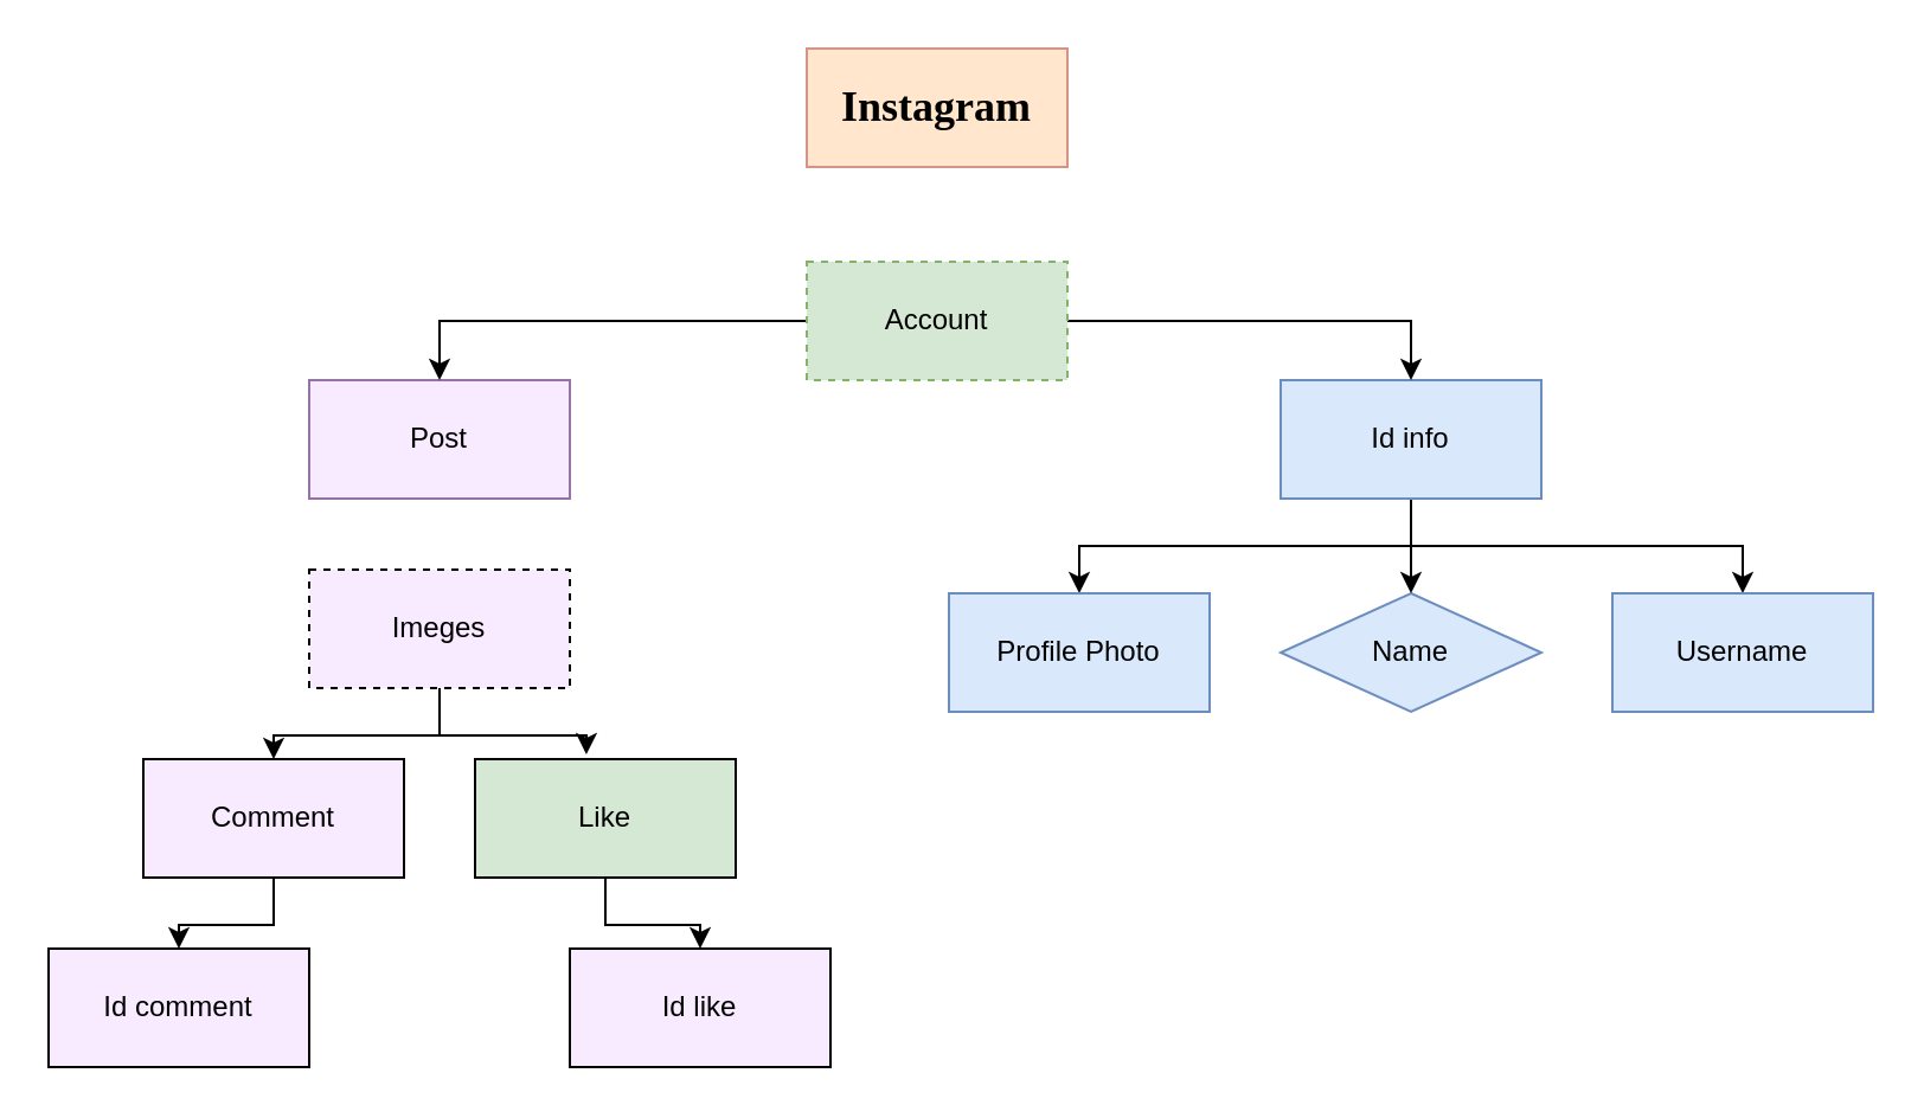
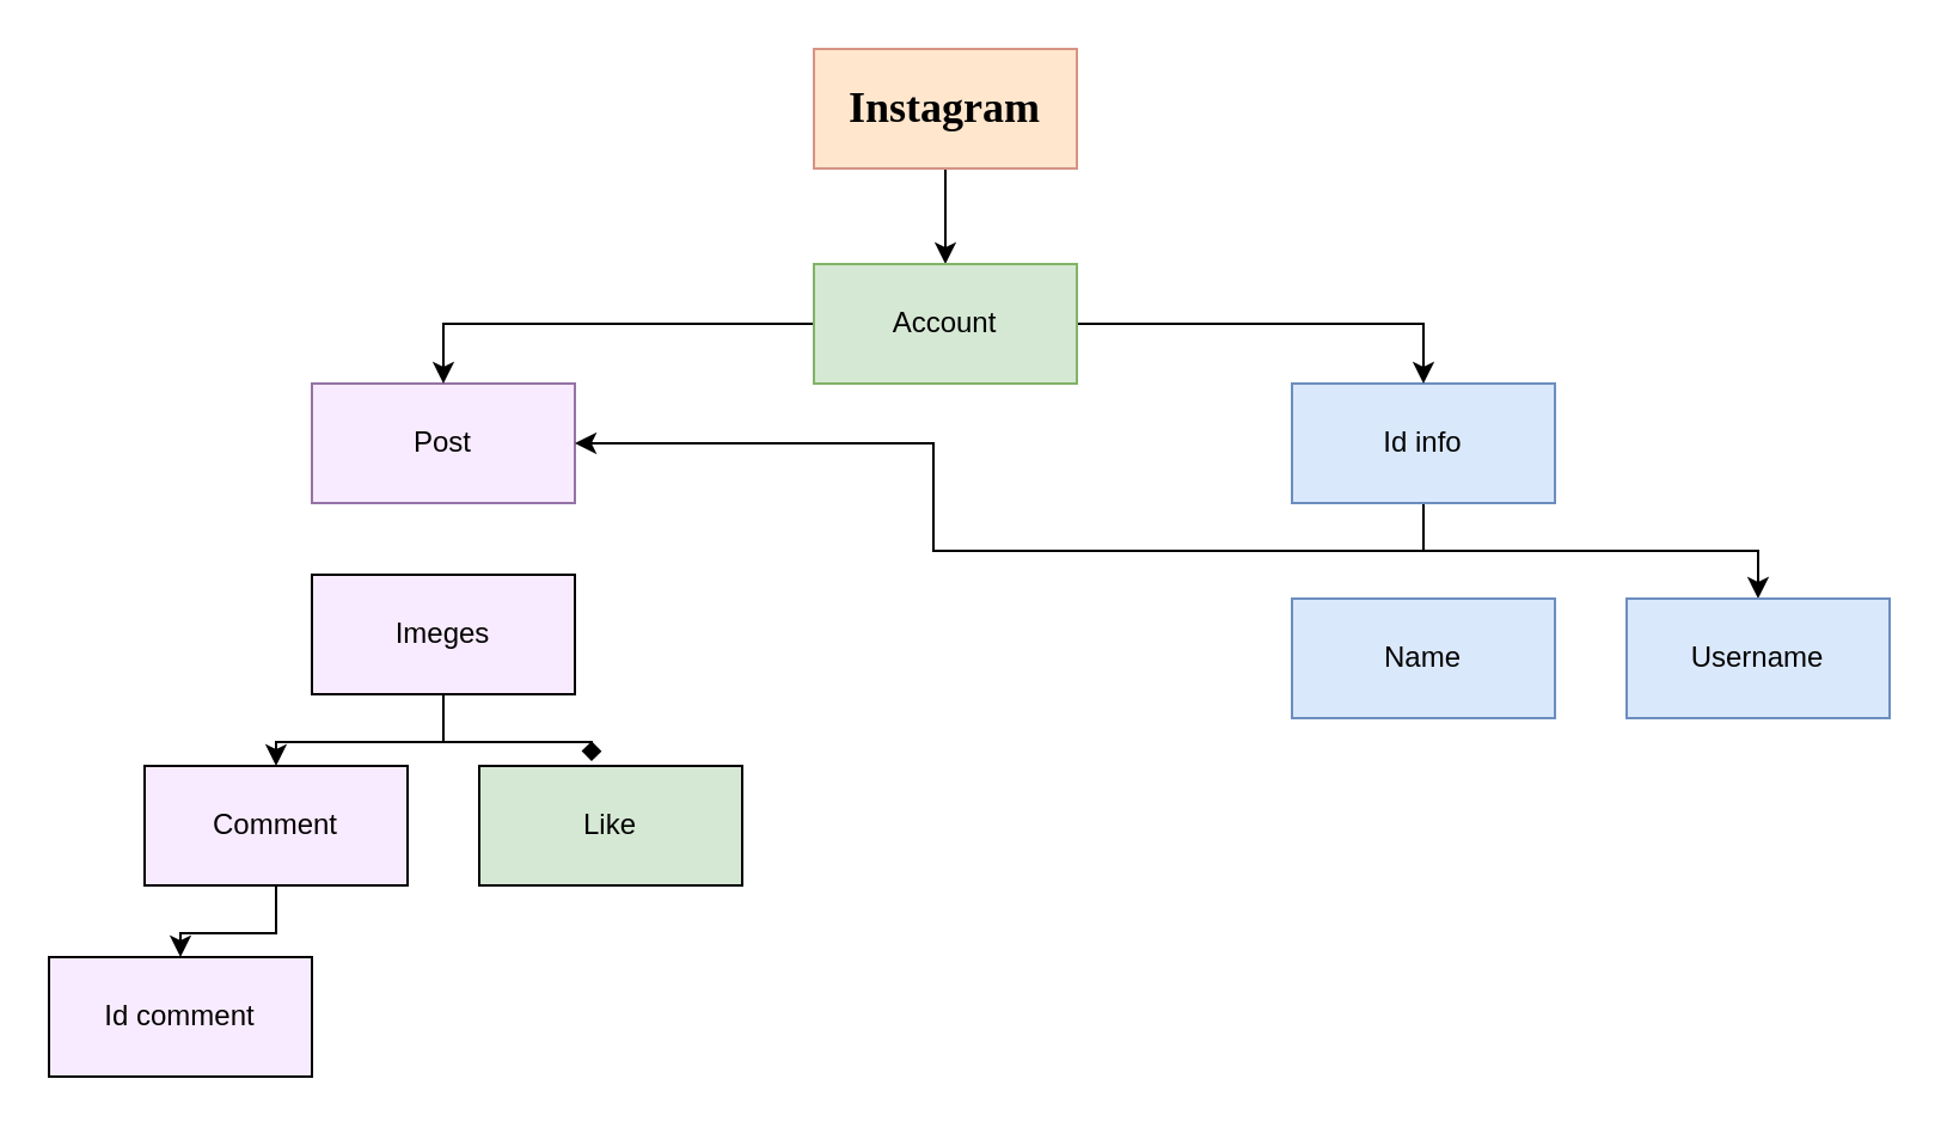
  <mxCell id="0" />
  <mxCell id="1" parent="0" />
  <mxCell id="2" value="Post" style="rounded=0;whiteSpace=wrap;html=1;fillColor=#F9EBFF;strokeColor=#9673a6;" parent="1" vertex="1"><mxGeometry x="130" y="160" width="110" height="50" as="geometry" /></mxCell>
- <mxCell id="3" style="edgeStyle=orthogonalEdgeStyle;rounded=0;orthogonalLoop=1;jettySize=auto;html=1;exitX=0.5;exitY=1;exitDx=0;exitDy=0;entryX=0.427;entryY=-0.04;entryDx=0;entryDy=0;entryPerimeter=0;" parent="1" source="5" target="12" edge="1"><mxGeometry relative="1" as="geometry"><Array as="points"><mxPoint x="185" y="310" /><mxPoint x="247" y="310" /></Array></mxGeometry></mxCell>
+ <mxCell id="3" style="edgeStyle=orthogonalEdgeStyle;rounded=0;orthogonalLoop=1;jettySize=auto;html=1;exitX=0.5;exitY=1;exitDx=0;exitDy=0;entryX=0.427;entryY=-0.04;entryDx=0;entryDy=0;entryPerimeter=0;endArrow=diamond;" parent="1" source="5" target="12" edge="1"><mxGeometry relative="1" as="geometry"><Array as="points"><mxPoint x="185" y="310" /><mxPoint x="247" y="310" /></Array></mxGeometry></mxCell>
  <mxCell id="4" style="edgeStyle=orthogonalEdgeStyle;rounded=0;orthogonalLoop=1;jettySize=auto;html=1;exitX=0.5;exitY=1;exitDx=0;exitDy=0;entryX=0.5;entryY=0;entryDx=0;entryDy=0;" parent="1" source="5" target="14" edge="1"><mxGeometry relative="1" as="geometry" /></mxCell>
- <mxCell id="5" value="Imeges" style="rounded=0;whiteSpace=wrap;html=1;fillColor=#F9EBFF;dashed=1;" parent="1" vertex="1"><mxGeometry x="130" y="240" width="110" height="50" as="geometry" /></mxCell>
- <mxCell id="6" value="Name" style="rhombus;whiteSpace=wrap;html=1;fillColor=#dae8fc;strokeColor=#6c8ebf;" parent="1" vertex="1"><mxGeometry x="540" y="250" width="110" height="50" as="geometry" /></mxCell>
- <mxCell id="7" style="edgeStyle=orthogonalEdgeStyle;rounded=0;orthogonalLoop=1;jettySize=auto;html=1;exitX=0.5;exitY=1;exitDx=0;exitDy=0;entryX=0.5;entryY=0;entryDx=0;entryDy=0;fontFamily=Times New Roman;exitPerimeter=0;" parent="1" source="10" target="18" edge="1"><mxGeometry relative="1" as="geometry" /></mxCell>
- <mxCell id="8" style="edgeStyle=orthogonalEdgeStyle;rounded=0;orthogonalLoop=1;jettySize=auto;html=1;exitX=0.5;exitY=1;exitDx=0;exitDy=0;entryX=0.5;entryY=0;entryDx=0;entryDy=0;fontFamily=Times New Roman;" parent="1" source="10" target="6" edge="1"><mxGeometry relative="1" as="geometry" /></mxCell>
+ <mxCell id="5" value="Imeges" style="rounded=0;whiteSpace=wrap;html=1;fillColor=#F9EBFF;" parent="1" vertex="1"><mxGeometry x="130" y="240" width="110" height="50" as="geometry" /></mxCell>
+ <mxCell id="6" value="Name" style="rounded=0;whiteSpace=wrap;html=1;fillColor=#dae8fc;strokeColor=#6c8ebf;" parent="1" vertex="1"><mxGeometry x="540" y="250" width="110" height="50" as="geometry" /></mxCell>
+ <mxCell id="8" style="edgeStyle=orthogonalEdgeStyle;rounded=0;orthogonalLoop=1;jettySize=auto;html=1;exitX=0.5;exitY=1;exitDx=0;exitDy=0;fontFamily=Times New Roman;" parent="1" source="10" target="2" edge="1"><mxGeometry relative="1" as="geometry" /></mxCell>
  <mxCell id="9" style="edgeStyle=orthogonalEdgeStyle;rounded=0;orthogonalLoop=1;jettySize=auto;html=1;exitX=0.5;exitY=1;exitDx=0;exitDy=0;entryX=0.5;entryY=0;entryDx=0;entryDy=0;fontFamily=Times New Roman;" parent="1" source="10" target="15" edge="1"><mxGeometry relative="1" as="geometry" /></mxCell>
  <mxCell id="10" value="Id info" style="rounded=0;whiteSpace=wrap;html=1;fillColor=#dae8fc;strokeColor=#6c8ebf;" parent="1" vertex="1"><mxGeometry x="540" y="160" width="110" height="50" as="geometry" /></mxCell>
- <mxCell id="11" style="edgeStyle=orthogonalEdgeStyle;rounded=0;orthogonalLoop=1;jettySize=auto;html=1;exitX=0.5;exitY=1;exitDx=0;exitDy=0;entryX=0.5;entryY=0;entryDx=0;entryDy=0;" parent="1" source="12" target="17" edge="1"><mxGeometry relative="1" as="geometry" /></mxCell>
  <mxCell id="12" value="Like" style="rounded=0;whiteSpace=wrap;html=1;fillColor=#d5e8d4;" parent="1" vertex="1"><mxGeometry x="200" y="320" width="110" height="50" as="geometry" /></mxCell>
  <mxCell id="13" style="edgeStyle=orthogonalEdgeStyle;rounded=0;orthogonalLoop=1;jettySize=auto;html=1;exitX=0.5;exitY=1;exitDx=0;exitDy=0;entryX=0.5;entryY=0;entryDx=0;entryDy=0;" parent="1" source="14" target="16" edge="1"><mxGeometry relative="1" as="geometry" /></mxCell>
  <mxCell id="14" value="Comment" style="rounded=0;whiteSpace=wrap;html=1;fillColor=#F9EBFF;" parent="1" vertex="1"><mxGeometry x="60" y="320" width="110" height="50" as="geometry" /></mxCell>
  <mxCell id="15" value="Username" style="rounded=0;whiteSpace=wrap;html=1;fillColor=#dae8fc;strokeColor=#6c8ebf;" parent="1" vertex="1"><mxGeometry x="680" y="250" width="110" height="50" as="geometry" /></mxCell>
  <mxCell id="16" value="Id comment" style="rounded=0;whiteSpace=wrap;html=1;fillColor=#F9EBFF;" parent="1" vertex="1"><mxGeometry x="20" y="400" width="110" height="50" as="geometry" /></mxCell>
- <mxCell id="17" value="Id like" style="rounded=0;whiteSpace=wrap;html=1;fillColor=#F9EBFF;" parent="1" vertex="1"><mxGeometry x="240" y="400" width="110" height="50" as="geometry" /></mxCell>
- <mxCell id="18" value="Profile Photo" style="rounded=0;whiteSpace=wrap;html=1;fillColor=#dae8fc;strokeColor=#6c8ebf;" parent="1" vertex="1"><mxGeometry x="400" y="250" width="110" height="50" as="geometry" /></mxCell>
+ <mxCell id="19" style="edgeStyle=orthogonalEdgeStyle;rounded=0;orthogonalLoop=1;jettySize=auto;html=1;exitX=0.5;exitY=1;exitDx=0;exitDy=0;entryX=0.5;entryY=0;entryDx=0;entryDy=0;" parent="1" source="20" target="23" edge="1"><mxGeometry relative="1" as="geometry" /></mxCell>
  <mxCell id="20" value="&lt;h2&gt;Instagram&lt;/h2&gt;" style="rounded=0;whiteSpace=wrap;html=1;fontFamily=Times New Roman;fontStyle=0;fillColor=#ffe6cc;strokeColor=#D79385;" parent="1" vertex="1"><mxGeometry x="340" y="20" width="110" height="50" as="geometry" /></mxCell>
  <mxCell id="21" style="edgeStyle=orthogonalEdgeStyle;rounded=0;orthogonalLoop=1;jettySize=auto;html=1;exitX=0;exitY=0.5;exitDx=0;exitDy=0;entryX=0.5;entryY=0;entryDx=0;entryDy=0;" parent="1" source="23" target="2" edge="1"><mxGeometry relative="1" as="geometry" /></mxCell>
  <mxCell id="22" style="edgeStyle=orthogonalEdgeStyle;rounded=0;orthogonalLoop=1;jettySize=auto;html=1;exitX=1;exitY=0.5;exitDx=0;exitDy=0;entryX=0.5;entryY=0;entryDx=0;entryDy=0;" parent="1" source="23" target="10" edge="1"><mxGeometry relative="1" as="geometry" /></mxCell>
- <mxCell id="23" value="Account" style="rounded=0;whiteSpace=wrap;html=1;fillColor=#d5e8d4;strokeColor=#82b366;dashed=1;" parent="1" vertex="1"><mxGeometry x="340" y="110" width="110" height="50" as="geometry" /></mxCell>
+ <mxCell id="23" value="Account" style="rounded=0;whiteSpace=wrap;html=1;fillColor=#d5e8d4;strokeColor=#82b366;" parent="1" vertex="1"><mxGeometry x="340" y="110" width="110" height="50" as="geometry" /></mxCell>
